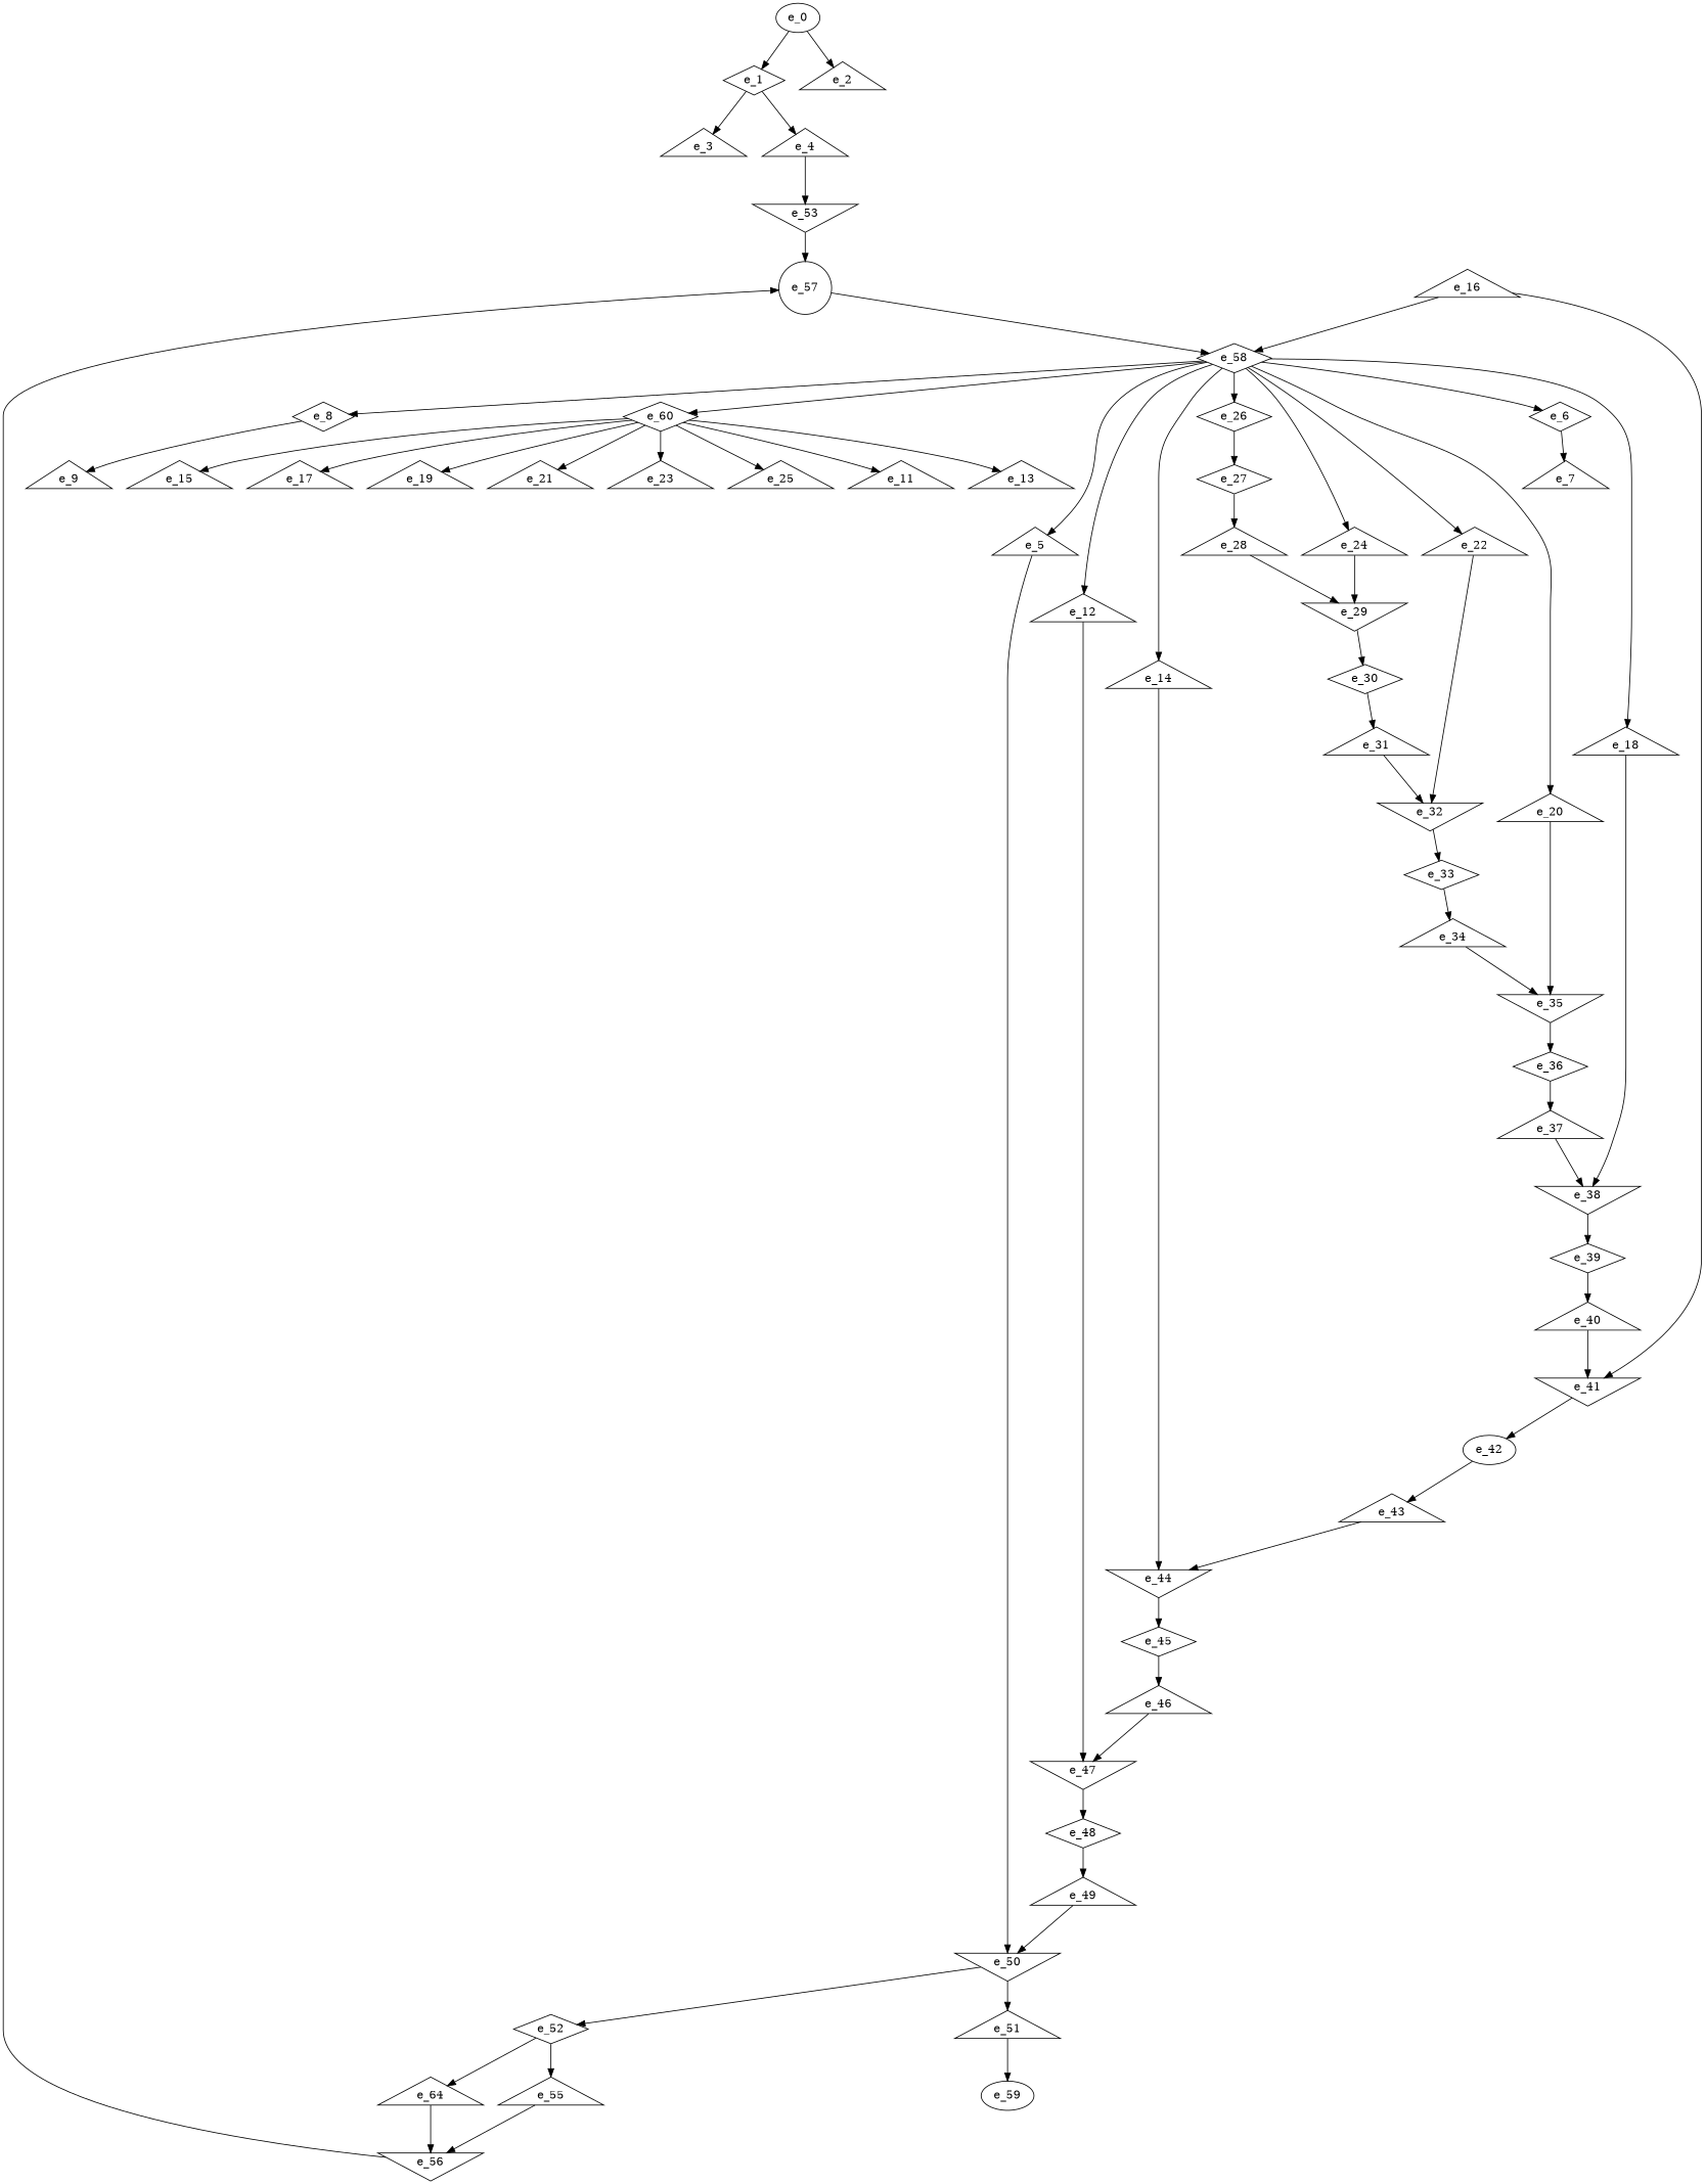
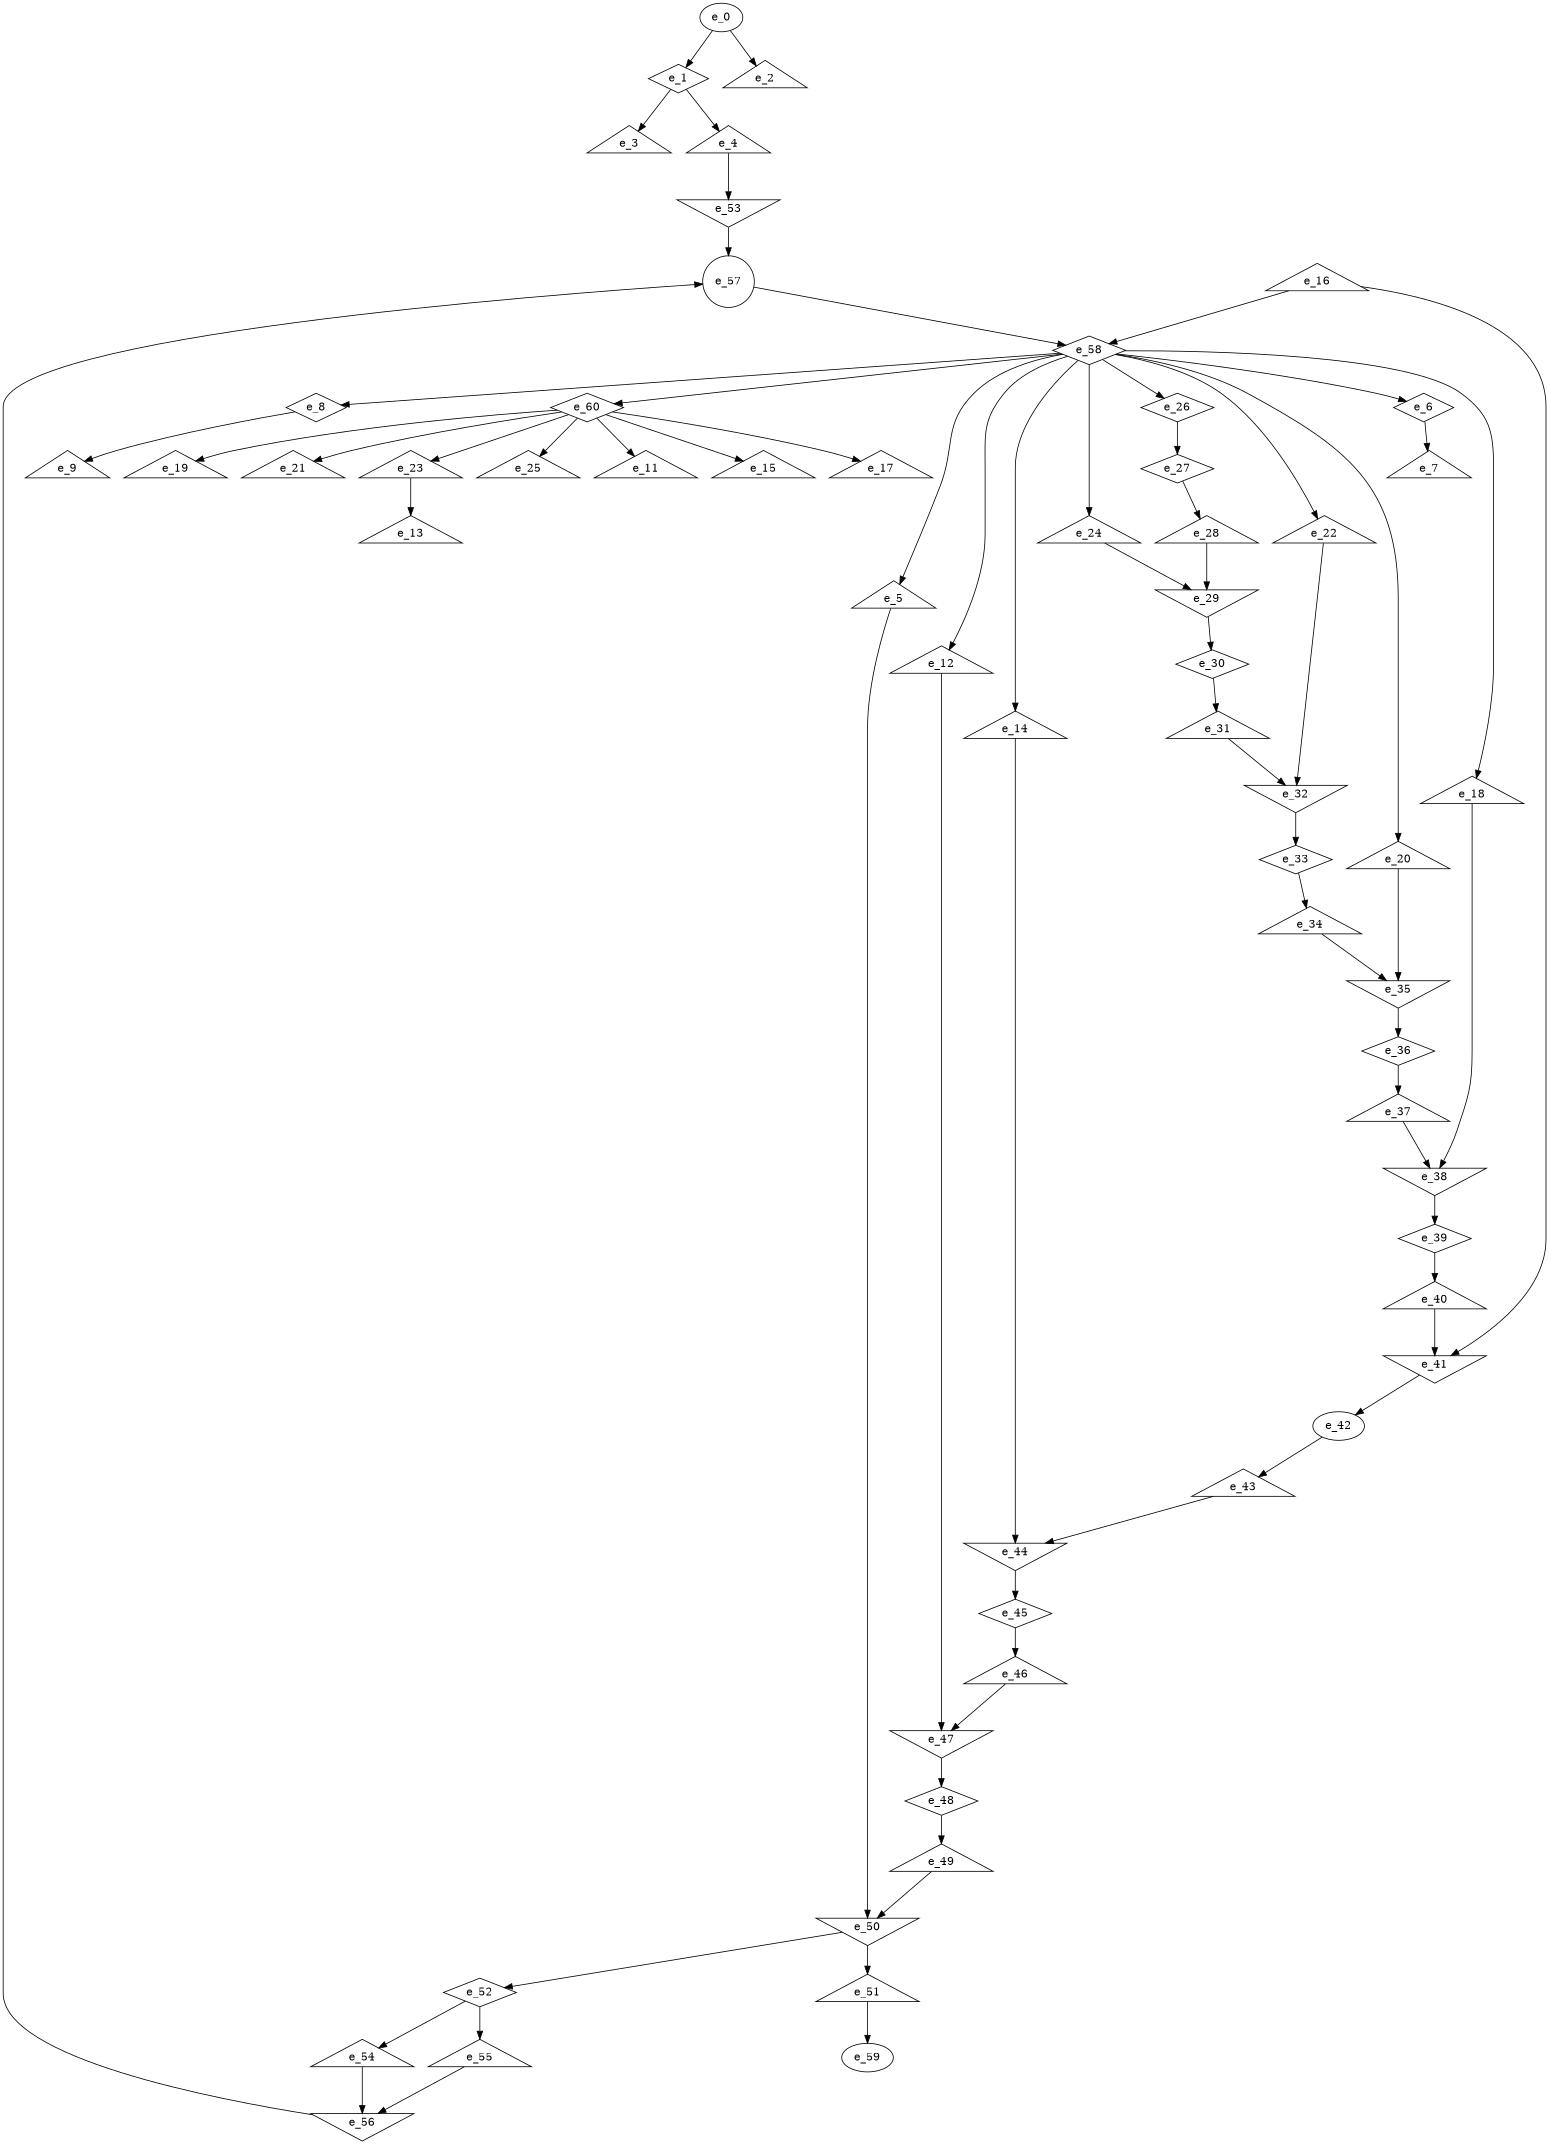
  digraph {
    node [shape=triangle]
    e_1 [shape=diamond]
    e_3
    e_4
    e_0 [shape=""]
    e_2
    e_53 [shape=invtriangle]
    e_59 [shape=""]
    e_57 [shape=circle]
    e_50 [shape=invtriangle]
    e_5
    e_51
    e_52 [shape=diamond]
    e_6 [shape=diamond]
    e_7
    e_8 [shape=diamond]
    e_9
    n17 [label=e_60 shape=diamond]
    e_11
    e_13
    e_15
    e_17
    e_19
    e_21
    e_23
    e_25
    e_47 [shape=invtriangle]
    e_12
    e_48 [shape=diamond]
    e_44 [shape=invtriangle]
    e_14
    e_45 [shape=diamond]
    e_41 [shape=invtriangle]
    e_16
    e_58 [shape=diamond]
    e_42 [shape=ellipse]
    e_38 [shape=invtriangle]
    e_18
    e_39 [shape=diamond]
    e_35 [shape=invtriangle]
    e_20
    e_36 [shape=diamond]
    e_32 [shape=invtriangle]
    e_22
    e_33 [shape=diamond]
    e_29 [shape=invtriangle]
    e_24
    e_30 [shape=diamond]
    e_26 [shape=diamond]
    e_27 [shape=diamond]
    e_28
    e_31
    e_34
    e_37
    e_40
    e_43
    e_46
    e_49
-   e_54 [label=e_64]
+   e_54
    e_55
    e_56 [shape=invtriangle]
    e_1 -> e_3
    e_1 -> e_4
    e_4 -> e_53
    e_0 -> e_1
    e_0 -> e_2
    e_53 -> e_57
    e_57 -> e_58
    e_50 -> e_51
    e_50 -> e_52
    e_5 -> e_50
    e_51 -> e_59
    e_52 -> e_54
    e_52 -> e_55
    e_6 -> e_7
    e_8 -> e_9
    n17 -> e_11
-   n17 -> e_13
+   e_23 -> e_13
    n17 -> e_15
    n17 -> e_17
    n17 -> e_19
    n17 -> e_21
    n17 -> e_23
    n17 -> e_25
    e_47 -> e_48
    e_12 -> e_47
    e_48 -> e_49
    e_44 -> e_45
    e_14 -> e_44
    e_45 -> e_46
    e_41 -> e_42
    e_16 -> e_41
    e_16 -> e_58
    e_58 -> e_5
    e_58 -> e_6
    e_58 -> e_8
    e_58 -> n17
    e_58 -> e_12
    e_58 -> e_14
    e_58 -> e_18
    e_58 -> e_20
    e_58 -> e_22
    e_58 -> e_24
    e_58 -> e_26
    e_42 -> e_43
    e_38 -> e_39
    e_18 -> e_38
    e_39 -> e_40
    e_35 -> e_36
    e_20 -> e_35
    e_36 -> e_37
    e_32 -> e_33
    e_22 -> e_32
    e_33 -> e_34
    e_29 -> e_30
    e_24 -> e_29
    e_30 -> e_31
    e_26 -> e_27
    e_27 -> e_28
    e_28 -> e_29
    e_31 -> e_32
    e_34 -> e_35
    e_37 -> e_38
    e_40 -> e_41
    e_43 -> e_44
    e_46 -> e_47
    e_49 -> e_50
    e_54 -> e_56
    e_55 -> e_56
    e_56 -> e_57
  }
